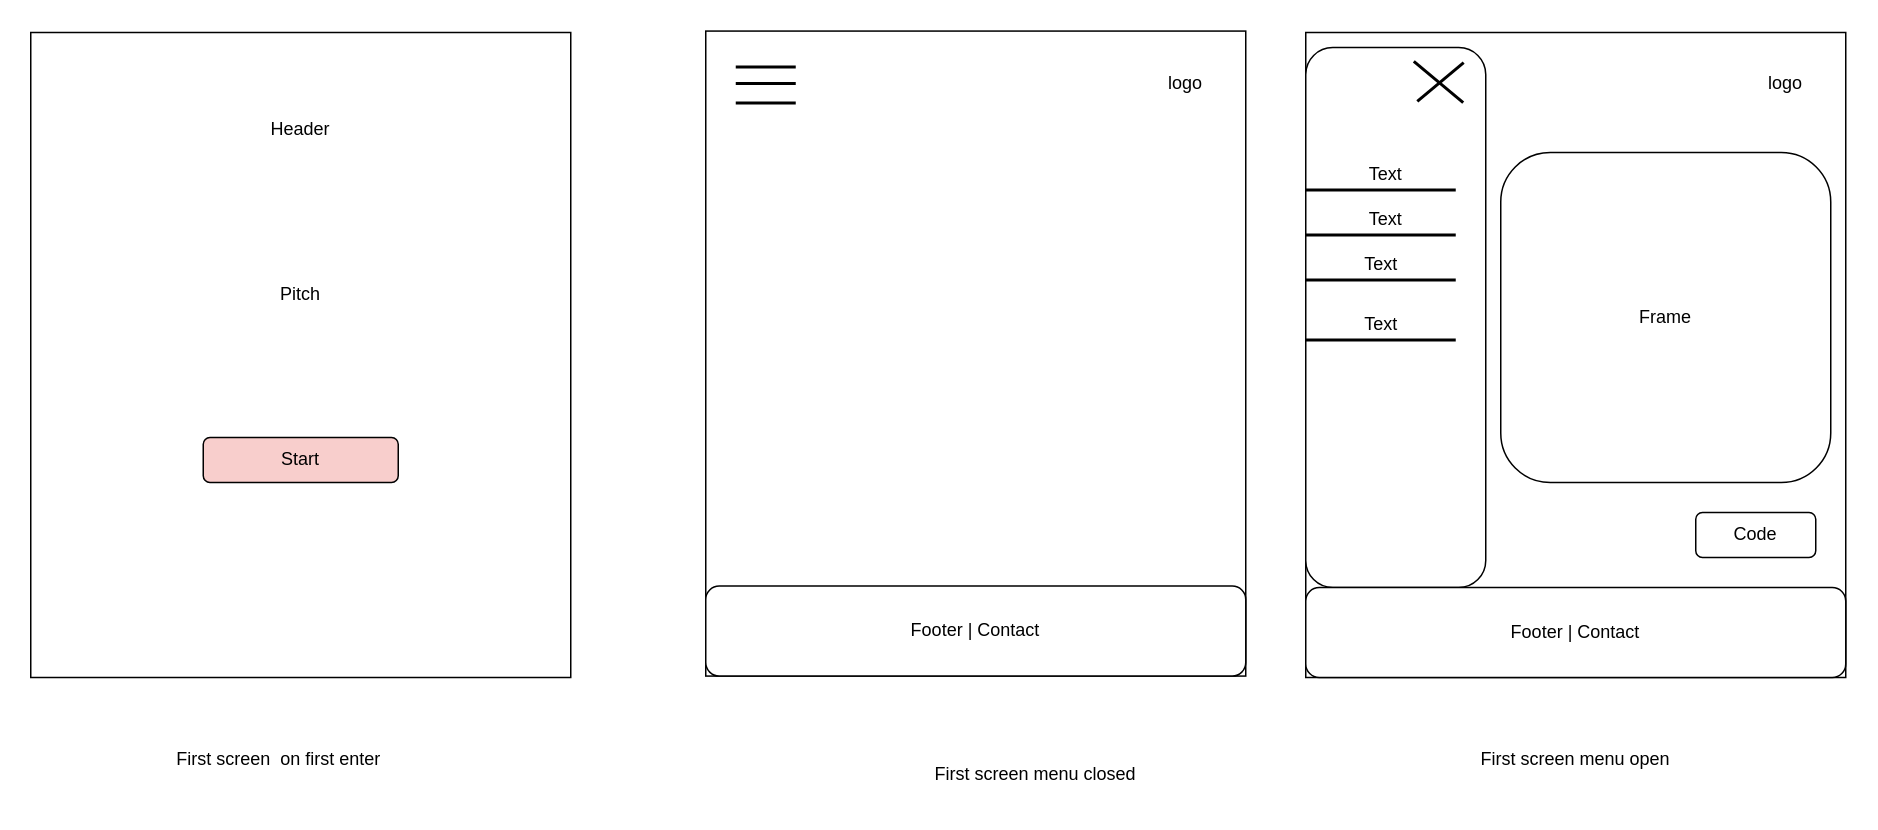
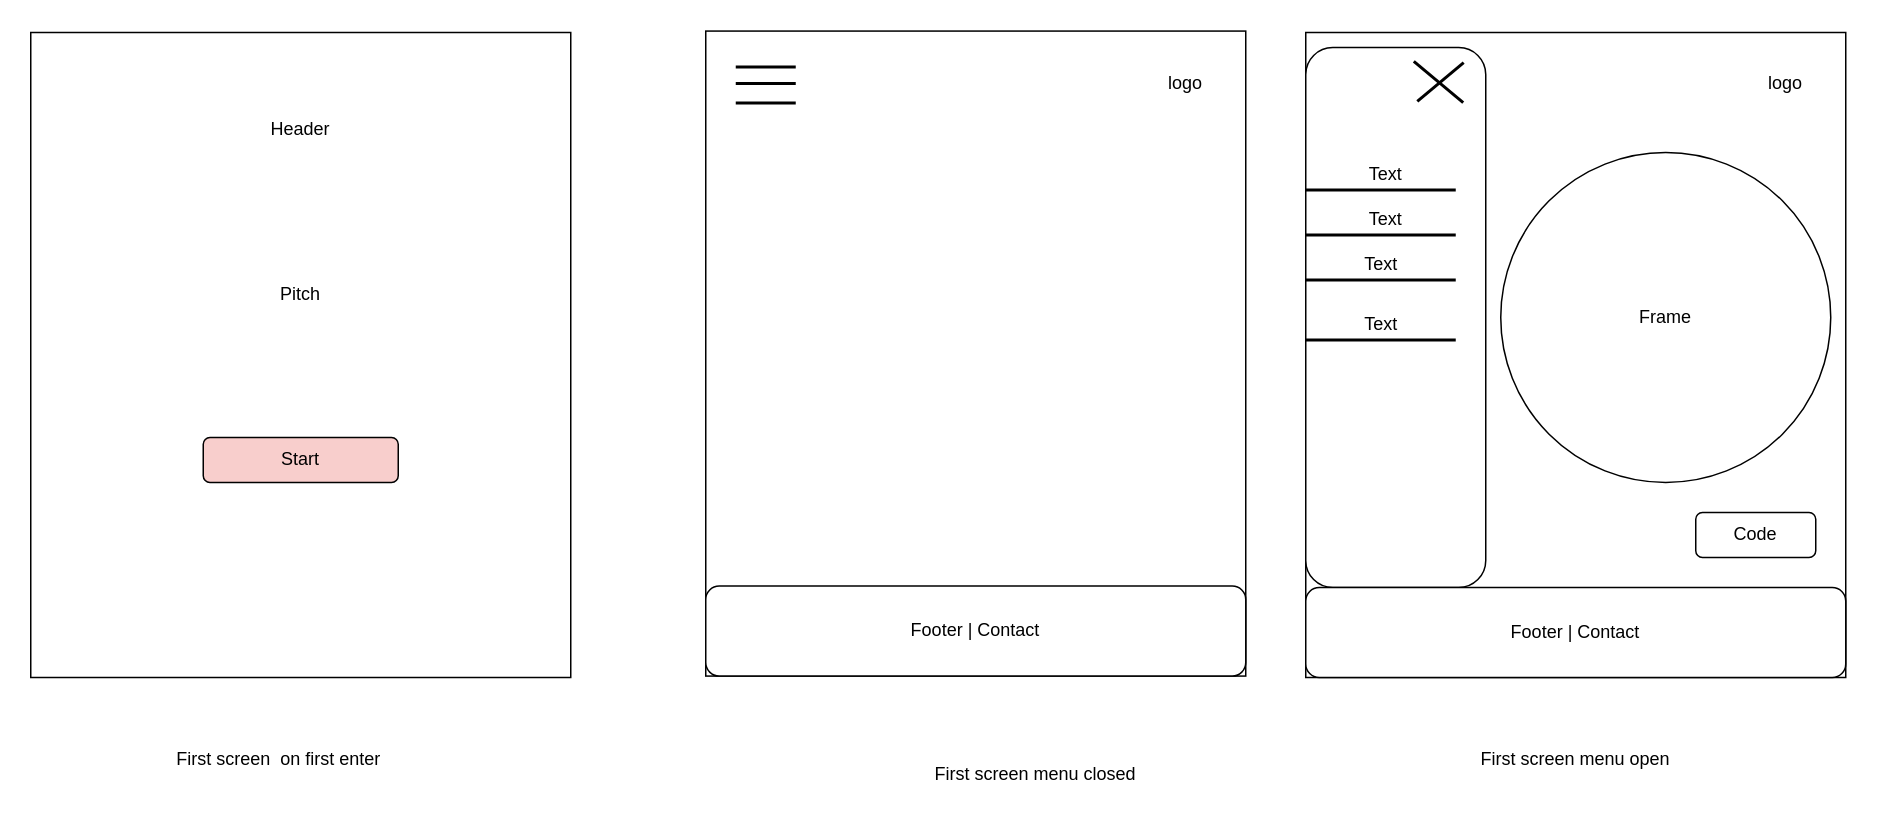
  <mxCell id="0" />
  <mxCell id="1" parent="0" />
  <mxCell id="2" value="" style="rounded=0;whiteSpace=wrap;html=1;" vertex="1" parent="1"><mxGeometry x="20" y="21" width="360" height="430" as="geometry" /></mxCell>
  <mxCell id="3" value="Header" style="text;html=1;strokeColor=none;fillColor=none;align=center;verticalAlign=middle;whiteSpace=wrap;rounded=0;" vertex="1" parent="1"><mxGeometry x="125" y="71" width="150" height="30" as="geometry" /></mxCell>
  <mxCell id="4" value="Start" style="rounded=1;whiteSpace=wrap;html=1;fillColor=#f8cecc;" vertex="1" parent="1"><mxGeometry x="135" y="291" width="130" height="30" as="geometry" /></mxCell>
  <mxCell id="5" value="Pitch" style="text;html=1;strokeColor=none;fillColor=none;align=center;verticalAlign=middle;whiteSpace=wrap;rounded=0;" vertex="1" parent="1"><mxGeometry x="170" y="181" width="60" height="30" as="geometry" /></mxCell>
  <mxCell id="6" value="" style="rounded=0;whiteSpace=wrap;html=1;" vertex="1" parent="1"><mxGeometry x="470" y="20.05" width="360" height="430" as="geometry" /></mxCell>
  <mxCell id="7" value="First screen &amp;nbsp;on first enter" style="text;html=1;align=center;verticalAlign=middle;resizable=0;points=[];autosize=1;strokeColor=none;fillColor=none;" vertex="1" parent="1"><mxGeometry x="105" y="491" width="160" height="30" as="geometry" /></mxCell>
  <mxCell id="8" value="First screen menu closed" style="text;html=1;strokeColor=none;fillColor=none;align=center;verticalAlign=middle;whiteSpace=wrap;rounded=0;" vertex="1" parent="1"><mxGeometry x="590" y="501" width="200" height="30" as="geometry" /></mxCell>
  <mxCell id="9" value="logo" style="text;html=1;strokeColor=none;fillColor=none;align=center;verticalAlign=middle;whiteSpace=wrap;rounded=0;" vertex="1" parent="1"><mxGeometry x="760" y="40" width="60" height="30" as="geometry" /></mxCell>
  <mxCell id="10" value="" style="line;strokeWidth=2;html=1;" vertex="1" parent="1"><mxGeometry x="580" y="401" height="10" as="geometry" /></mxCell>
  <mxCell id="11" value="" style="group" vertex="1" connectable="0" parent="1"><mxGeometry x="490" y="41" width="40" height="30" as="geometry" /></mxCell>
  <mxCell id="12" value="" style="line;strokeWidth=2;html=1;" vertex="1" parent="11"><mxGeometry y="24" width="40" height="6" as="geometry" /></mxCell>
  <mxCell id="13" value="" style="line;strokeWidth=2;html=1;" vertex="1" parent="11"><mxGeometry y="-1" width="40" height="8" as="geometry" /></mxCell>
  <mxCell id="14" value="" style="line;strokeWidth=2;html=1;" vertex="1" parent="1"><mxGeometry x="490" y="51" width="40" height="8" as="geometry" /></mxCell>
  <mxCell id="15" value="" style="rounded=0;whiteSpace=wrap;html=1;movable=0;resizable=0;rotatable=0;deletable=0;editable=0;locked=1;connectable=0;" vertex="1" parent="1"><mxGeometry x="870" y="21" width="360" height="430" as="geometry" /></mxCell>
  <mxCell id="16" value="First screen menu open" style="text;html=1;strokeColor=none;fillColor=none;align=center;verticalAlign=middle;whiteSpace=wrap;rounded=0;" vertex="1" parent="1"><mxGeometry x="950" y="491" width="200" height="30" as="geometry" /></mxCell>
  <mxCell id="17" value="logo" style="text;html=1;strokeColor=none;fillColor=none;align=center;verticalAlign=middle;whiteSpace=wrap;rounded=0;" vertex="1" parent="1"><mxGeometry x="1160" y="40" width="60" height="30" as="geometry" /></mxCell>
  <mxCell id="18" value="" style="line;strokeWidth=2;html=1;" vertex="1" parent="1"><mxGeometry x="980" y="401" height="10" as="geometry" /></mxCell>
  <mxCell id="19" value="" style="rounded=1;whiteSpace=wrap;html=1;" vertex="1" parent="1"><mxGeometry x="870" y="31" width="120" height="360" as="geometry" /></mxCell>
  <mxCell id="20" value="" style="line;strokeWidth=2;html=1;rotation=-40;" vertex="1" parent="1"><mxGeometry x="939.65" y="49" width="40.35" height="10" as="geometry" /></mxCell>
  <mxCell id="21" value="" style="line;strokeWidth=2;html=1;rotation=-140;" vertex="1" parent="1"><mxGeometry x="937.02" y="49" width="42.98" height="10" as="geometry" /></mxCell>
  <mxCell id="22" value="Text" style="text;html=1;strokeColor=none;fillColor=none;align=center;verticalAlign=middle;whiteSpace=wrap;rounded=0;" vertex="1" parent="1"><mxGeometry x="877.02" y="101" width="92.98" height="30" as="geometry" /></mxCell>
  <mxCell id="23" value="Text" style="text;html=1;strokeColor=none;fillColor=none;align=center;verticalAlign=middle;whiteSpace=wrap;rounded=0;" vertex="1" parent="1"><mxGeometry x="877.02" y="131" width="92.98" height="30" as="geometry" /></mxCell>
  <mxCell id="24" value="Text" style="text;html=1;strokeColor=none;fillColor=none;align=center;verticalAlign=middle;whiteSpace=wrap;rounded=0;" vertex="1" parent="1"><mxGeometry x="873.51" y="161" width="92.98" height="30" as="geometry" /></mxCell>
  <mxCell id="25" value="Text" style="text;html=1;strokeColor=none;fillColor=none;align=center;verticalAlign=middle;whiteSpace=wrap;rounded=0;" vertex="1" parent="1"><mxGeometry x="873.51" y="201" width="92.98" height="30" as="geometry" /></mxCell>
  <mxCell id="26" value="" style="line;strokeWidth=2;html=1;" vertex="1" parent="1"><mxGeometry x="870" y="121" width="100" height="10" as="geometry" /></mxCell>
  <mxCell id="27" value="" style="line;strokeWidth=2;html=1;" vertex="1" parent="1"><mxGeometry x="870" y="221" width="100" height="10" as="geometry" /></mxCell>
  <mxCell id="28" value="" style="line;strokeWidth=2;html=1;" vertex="1" parent="1"><mxGeometry x="870" y="151" width="100" height="10" as="geometry" /></mxCell>
  <mxCell id="29" value="" style="line;strokeWidth=2;html=1;" vertex="1" parent="1"><mxGeometry x="870" y="181" width="100" height="10" as="geometry" /></mxCell>
- <mxCell id="30" value="Frame" style="rounded=1;whiteSpace=wrap;html=1;" vertex="1" parent="1"><mxGeometry x="1000" y="101" width="220" height="220" as="geometry" /></mxCell>
+ <mxCell id="30" value="Frame" style="ellipse;whiteSpace=wrap;html=1;" vertex="1" parent="1"><mxGeometry x="1000" y="101" width="220" height="220" as="geometry" /></mxCell>
  <mxCell id="31" value="Code" style="rounded=1;whiteSpace=wrap;html=1;" vertex="1" parent="1"><mxGeometry x="1130" y="341" width="80" height="30" as="geometry" /></mxCell>
  <mxCell id="32" value="Footer | Contact" style="rounded=1;whiteSpace=wrap;html=1;" vertex="1" parent="1"><mxGeometry x="470" y="390.05" width="360" height="60" as="geometry" /></mxCell>
  <mxCell id="33" value="Footer | Contact" style="rounded=1;whiteSpace=wrap;html=1;" vertex="1" parent="1"><mxGeometry x="870" y="391" width="360" height="60" as="geometry" /></mxCell>
